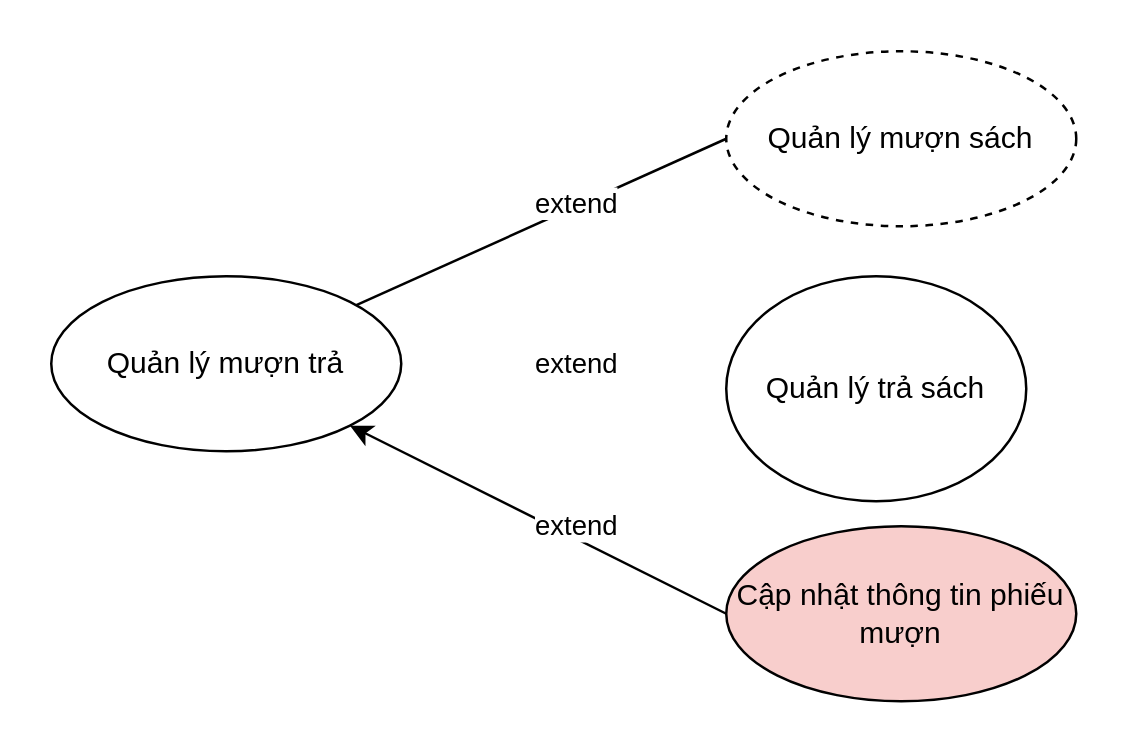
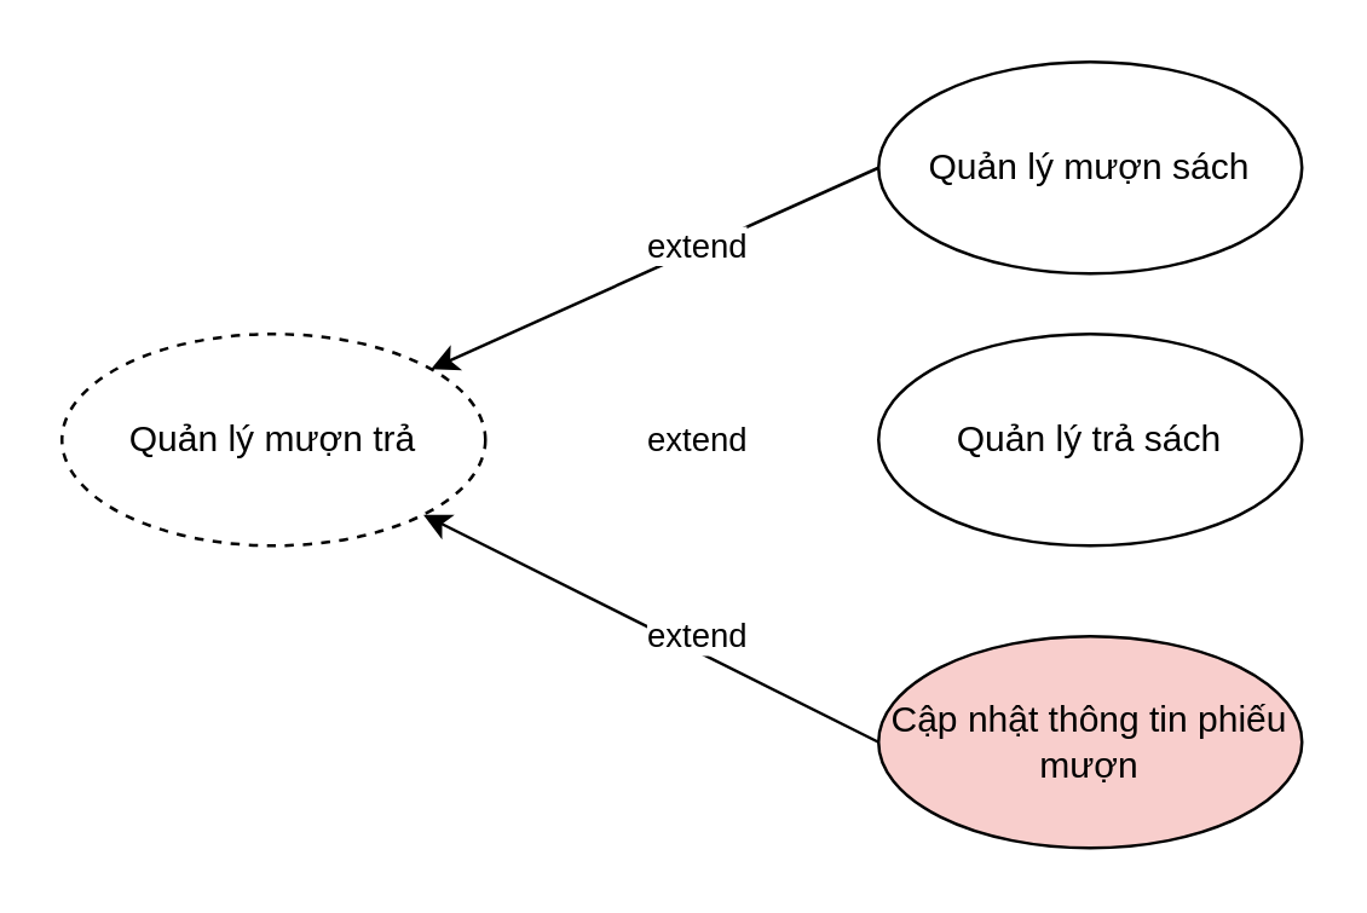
  <mxCell id="0" />
  <mxCell id="1" parent="0" />
- <mxCell id="2" style="rounded=0;orthogonalLoop=1;jettySize=auto;html=1;exitX=0;exitY=0.5;exitDx=0;exitDy=0;endArrow=none;" edge="1" parent="1" source="6" target="5"><mxGeometry relative="1" as="geometry" /></mxCell>
+ <mxCell id="2" style="rounded=0;orthogonalLoop=1;jettySize=auto;html=1;exitX=0;exitY=0.5;exitDx=0;exitDy=0;" edge="1" parent="1" source="6" target="5"><mxGeometry relative="1" as="geometry" /></mxCell>
  <mxCell id="3" value="extend" style="edgeLabel;html=1;align=center;verticalAlign=middle;resizable=0;points=[];" vertex="1" connectable="0" parent="2"><mxGeometry x="-0.163" y="-3" relative="1" as="geometry"><mxPoint x="3" as="offset" /></mxGeometry></mxCell>
  <mxCell id="4" style="rounded=0;orthogonalLoop=1;jettySize=auto;html=1;exitX=0;exitY=0.5;exitDx=0;exitDy=0;" edge="1" parent="1" source="8" target="5"><mxGeometry relative="1" as="geometry" /></mxCell>
- <mxCell id="5" value="Quản lý mượn trả" style="ellipse;whiteSpace=wrap;html=1;" vertex="1" parent="1"><mxGeometry x="20" y="110" width="140" height="70" as="geometry" /></mxCell>
- <mxCell id="6" value="Quản lý mượn sách" style="ellipse;whiteSpace=wrap;html=1;dashed=1;" vertex="1" parent="1"><mxGeometry x="290" y="20" width="140" height="70" as="geometry" /></mxCell>
- <mxCell id="7" value="Quản lý trả sách" style="ellipse;whiteSpace=wrap;html=1;" vertex="1" parent="1"><mxGeometry x="290" y="110" width="120" height="90" as="geometry" /></mxCell>
+ <mxCell id="5" value="Quản lý mượn trả" style="ellipse;whiteSpace=wrap;html=1;dashed=1;" vertex="1" parent="1"><mxGeometry x="20" y="110" width="140" height="70" as="geometry" /></mxCell>
+ <mxCell id="6" value="Quản lý mượn sách" style="ellipse;whiteSpace=wrap;html=1;" vertex="1" parent="1"><mxGeometry x="290" y="20" width="140" height="70" as="geometry" /></mxCell>
+ <mxCell id="7" value="Quản lý trả sách" style="ellipse;whiteSpace=wrap;html=1;" vertex="1" parent="1"><mxGeometry x="290" y="110" width="140" height="70" as="geometry" /></mxCell>
  <mxCell id="8" value="Cập nhật thông tin phiếu mượn" style="ellipse;whiteSpace=wrap;html=1;fillColor=#f8cecc;" vertex="1" parent="1"><mxGeometry x="290" y="210" width="140" height="70" as="geometry" /></mxCell>
  <mxCell id="9" value="extend" style="edgeLabel;html=1;align=center;verticalAlign=middle;resizable=0;points=[];" vertex="1" connectable="0" parent="1"><mxGeometry x="229.998" y="144.999" as="geometry" /></mxCell>
  <mxCell id="10" value="extend" style="edgeLabel;html=1;align=center;verticalAlign=middle;resizable=0;points=[];" vertex="1" connectable="0" parent="1"><mxGeometry x="229.998" y="209.999" as="geometry" /></mxCell>
